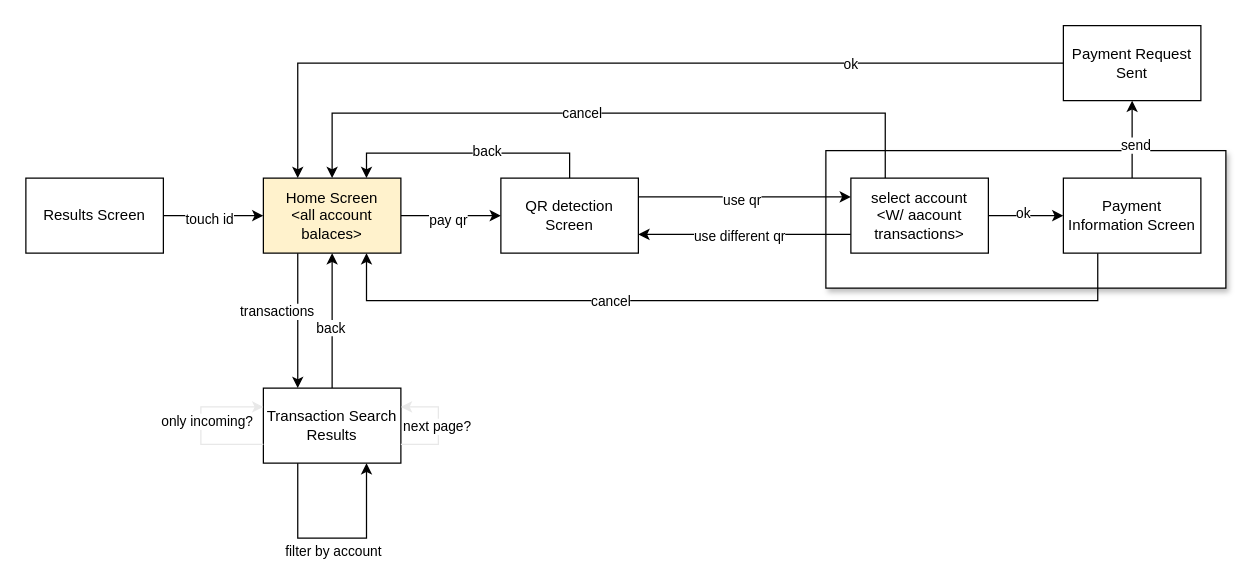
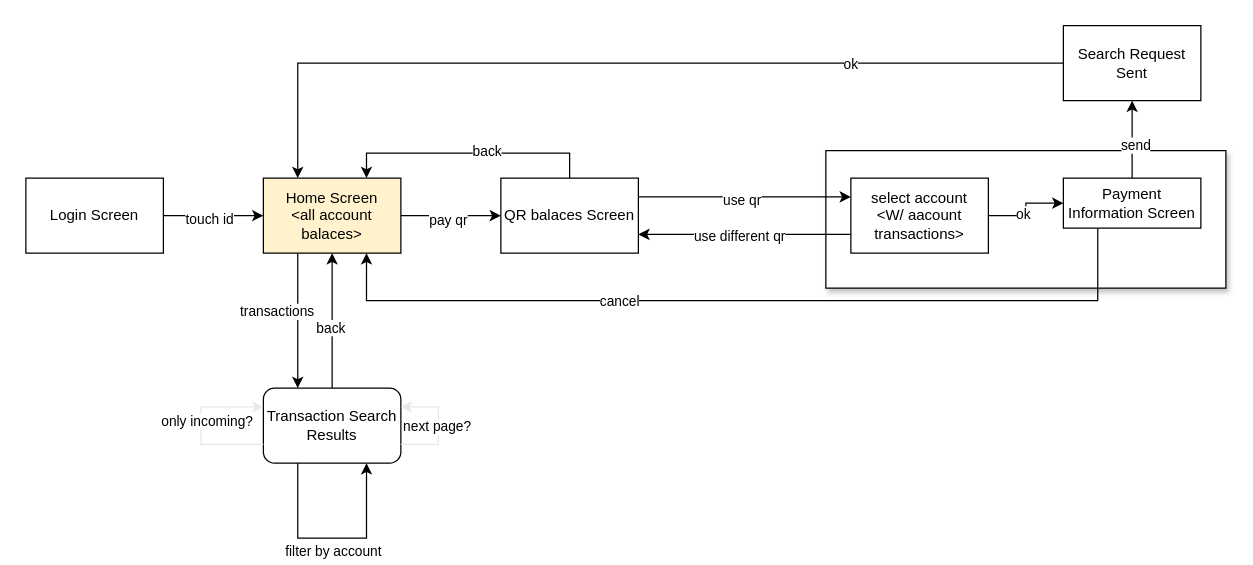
  <mxCell id="0" />
  <mxCell id="1" parent="0" />
  <mxCell id="2" value="" style="rounded=0;whiteSpace=wrap;html=1;shadow=1;" parent="1" vertex="1"><mxGeometry x="660" y="120" width="320" height="110" as="geometry" /></mxCell>
  <mxCell id="3" value="" style="edgeStyle=orthogonalEdgeStyle;rounded=0;orthogonalLoop=1;jettySize=auto;html=1;" parent="1" source="5" target="10" edge="1"><mxGeometry relative="1" as="geometry" /></mxCell>
  <mxCell id="4" value="touch id" style="edgeLabel;html=1;align=center;verticalAlign=middle;resizable=0;points=[];" parent="3" vertex="1" connectable="0"><mxGeometry x="-0.1" y="-2" relative="1" as="geometry"><mxPoint as="offset" /></mxGeometry></mxCell>
- <mxCell id="5" value="Results Screen&lt;br&gt;" style="rounded=0;whiteSpace=wrap;html=1;" parent="1" vertex="1"><mxGeometry x="20" y="142" width="110" height="60" as="geometry" /></mxCell>
+ <mxCell id="5" value="Login Screen&lt;br&gt;" style="rounded=0;whiteSpace=wrap;html=1;" parent="1" vertex="1"><mxGeometry x="20" y="142" width="110" height="60" as="geometry" /></mxCell>
  <mxCell id="6" value="" style="edgeStyle=orthogonalEdgeStyle;rounded=0;orthogonalLoop=1;jettySize=auto;html=1;" parent="1" source="10" target="18" edge="1"><mxGeometry relative="1" as="geometry" /></mxCell>
  <mxCell id="7" value="pay qr" style="edgeLabel;html=1;align=center;verticalAlign=middle;resizable=0;points=[];" parent="6" vertex="1" connectable="0"><mxGeometry x="-0.075" y="-3" relative="1" as="geometry"><mxPoint as="offset" /></mxGeometry></mxCell>
  <mxCell id="8" value="" style="edgeStyle=orthogonalEdgeStyle;rounded=0;orthogonalLoop=1;jettySize=auto;html=1;entryX=0.25;entryY=0;entryDx=0;entryDy=0;exitX=0.25;exitY=1;exitDx=0;exitDy=0;" parent="1" source="10" target="13" edge="1"><mxGeometry relative="1" as="geometry" /></mxCell>
  <mxCell id="9" value="transactions" style="edgeLabel;html=1;align=center;verticalAlign=middle;resizable=0;points=[];" parent="8" vertex="1" connectable="0"><mxGeometry x="-0.15" relative="1" as="geometry"><mxPoint x="-17.5" as="offset" /></mxGeometry></mxCell>
  <mxCell id="10" value="Home Screen&lt;br&gt;&amp;lt;all account balaces&amp;gt;" style="rounded=0;whiteSpace=wrap;html=1;fillColor=#fff2cc;" parent="1" vertex="1"><mxGeometry x="210" y="142" width="110" height="60" as="geometry" /></mxCell>
  <mxCell id="11" style="edgeStyle=orthogonalEdgeStyle;rounded=0;orthogonalLoop=1;jettySize=auto;html=1;exitX=0.5;exitY=0;exitDx=0;exitDy=0;entryX=0.5;entryY=1;entryDx=0;entryDy=0;" parent="1" source="13" target="10" edge="1"><mxGeometry relative="1" as="geometry" /></mxCell>
  <mxCell id="12" value="back" style="edgeLabel;html=1;align=center;verticalAlign=middle;resizable=0;points=[];" parent="11" vertex="1" connectable="0"><mxGeometry x="-0.1" y="3" relative="1" as="geometry"><mxPoint x="1" as="offset" /></mxGeometry></mxCell>
- <mxCell id="13" value="Transaction Search Results" style="rounded=0;whiteSpace=wrap;html=1;" parent="1" vertex="1"><mxGeometry x="210" y="310" width="110" height="60" as="geometry" /></mxCell>
+ <mxCell id="13" value="Transaction Search Results" style="whiteSpace=wrap;html=1;rounded=1;" parent="1" vertex="1"><mxGeometry x="210" y="310" width="110" height="60" as="geometry" /></mxCell>
  <mxCell id="14" style="edgeStyle=orthogonalEdgeStyle;rounded=0;orthogonalLoop=1;jettySize=auto;html=1;exitX=0.5;exitY=0;exitDx=0;exitDy=0;entryX=0.75;entryY=0;entryDx=0;entryDy=0;" parent="1" source="18" target="10" edge="1"><mxGeometry relative="1" as="geometry" /></mxCell>
  <mxCell id="15" value="back" style="edgeLabel;html=1;align=center;verticalAlign=middle;resizable=0;points=[];" parent="14" vertex="1" connectable="0"><mxGeometry x="-0.141" y="-2" relative="1" as="geometry"><mxPoint as="offset" /></mxGeometry></mxCell>
  <mxCell id="16" value="" style="edgeStyle=orthogonalEdgeStyle;rounded=0;orthogonalLoop=1;jettySize=auto;html=1;exitX=1;exitY=0.25;exitDx=0;exitDy=0;entryX=0;entryY=0.25;entryDx=0;entryDy=0;" parent="1" source="18" target="25" edge="1"><mxGeometry relative="1" as="geometry" /></mxCell>
  <mxCell id="17" value="use qr" style="edgeLabel;html=1;align=center;verticalAlign=middle;resizable=0;points=[];" parent="16" vertex="1" connectable="0"><mxGeometry x="-0.04" y="-2" relative="1" as="geometry"><mxPoint as="offset" /></mxGeometry></mxCell>
- <mxCell id="18" value="QR detection Screen" style="rounded=0;whiteSpace=wrap;html=1;" parent="1" vertex="1"><mxGeometry x="400" y="142" width="110" height="60" as="geometry" /></mxCell>
+ <mxCell id="18" value="QR balaces Screen" style="rounded=0;whiteSpace=wrap;html=1;" parent="1" vertex="1"><mxGeometry x="400" y="142" width="110" height="60" as="geometry" /></mxCell>
  <mxCell id="19" style="edgeStyle=orthogonalEdgeStyle;rounded=0;orthogonalLoop=1;jettySize=auto;html=1;exitX=1;exitY=0.5;exitDx=0;exitDy=0;entryX=0;entryY=0.5;entryDx=0;entryDy=0;" parent="1" source="25" target="30" edge="1"><mxGeometry relative="1" as="geometry" /></mxCell>
  <mxCell id="20" value="ok" style="edgeLabel;html=1;align=center;verticalAlign=middle;resizable=0;points=[];" parent="19" vertex="1" connectable="0"><mxGeometry x="-0.1" y="3" relative="1" as="geometry"><mxPoint as="offset" /></mxGeometry></mxCell>
  <mxCell id="21" style="edgeStyle=orthogonalEdgeStyle;rounded=0;orthogonalLoop=1;jettySize=auto;html=1;exitX=0;exitY=0.75;exitDx=0;exitDy=0;entryX=1;entryY=0.75;entryDx=0;entryDy=0;" parent="1" source="25" target="18" edge="1"><mxGeometry relative="1" as="geometry" /></mxCell>
  <mxCell id="22" value="use different qr" style="edgeLabel;html=1;align=center;verticalAlign=middle;resizable=0;points=[];" parent="21" vertex="1" connectable="0"><mxGeometry x="0.3" y="1" relative="1" as="geometry"><mxPoint x="21" as="offset" /></mxGeometry></mxCell>
- <mxCell id="23" style="edgeStyle=orthogonalEdgeStyle;rounded=0;orthogonalLoop=1;jettySize=auto;html=1;exitX=0.25;exitY=0;exitDx=0;exitDy=0;entryX=0.5;entryY=0;entryDx=0;entryDy=0;" parent="1" source="25" target="10" edge="1"><mxGeometry relative="1" as="geometry"><Array as="points"><mxPoint x="708" y="90" /><mxPoint x="265" y="90" /></Array></mxGeometry></mxCell>
- <mxCell id="24" value="cancel" style="edgeLabel;html=1;align=center;verticalAlign=middle;resizable=0;points=[];" parent="23" vertex="1" connectable="0"><mxGeometry x="0.085" y="-1" relative="1" as="geometry"><mxPoint x="1" as="offset" /></mxGeometry></mxCell>
  <mxCell id="25" value="select account&lt;br&gt;&amp;lt;W/ aacount transactions&amp;gt;" style="rounded=0;whiteSpace=wrap;html=1;" parent="1" vertex="1"><mxGeometry x="680" y="142" width="110" height="60" as="geometry" /></mxCell>
  <mxCell id="26" value="" style="edgeStyle=orthogonalEdgeStyle;rounded=0;orthogonalLoop=1;jettySize=auto;html=1;" parent="1" source="30" target="33" edge="1"><mxGeometry relative="1" as="geometry" /></mxCell>
  <mxCell id="27" value="send" style="edgeLabel;html=1;align=center;verticalAlign=middle;resizable=0;points=[];" parent="26" vertex="1" connectable="0"><mxGeometry x="-0.12" y="-2" relative="1" as="geometry"><mxPoint as="offset" /></mxGeometry></mxCell>
  <mxCell id="28" style="edgeStyle=orthogonalEdgeStyle;rounded=0;orthogonalLoop=1;jettySize=auto;html=1;exitX=0.25;exitY=1;exitDx=0;exitDy=0;entryX=0.75;entryY=1;entryDx=0;entryDy=0;" parent="1" source="30" target="10" edge="1"><mxGeometry relative="1" as="geometry"><Array as="points"><mxPoint x="878" y="240" /><mxPoint x="293" y="240" /></Array></mxGeometry></mxCell>
  <mxCell id="29" value="cancel" style="edgeLabel;html=1;align=center;verticalAlign=middle;resizable=0;points=[];" parent="28" vertex="1" connectable="0"><mxGeometry x="0.298" relative="1" as="geometry"><mxPoint x="1" as="offset" /></mxGeometry></mxCell>
- <mxCell id="30" value="Payment Information Screen" style="rounded=0;whiteSpace=wrap;html=1;" parent="1" vertex="1"><mxGeometry x="850" y="142" width="110" height="60" as="geometry" /></mxCell>
+ <mxCell id="30" value="Payment Information Screen" style="rounded=0;whiteSpace=wrap;html=1;" parent="1" vertex="1"><mxGeometry x="850" y="142" width="110" height="40" as="geometry" /></mxCell>
  <mxCell id="31" style="edgeStyle=orthogonalEdgeStyle;rounded=0;orthogonalLoop=1;jettySize=auto;html=1;exitX=0;exitY=0.5;exitDx=0;exitDy=0;entryX=0.25;entryY=0;entryDx=0;entryDy=0;" parent="1" source="33" target="10" edge="1"><mxGeometry relative="1" as="geometry" /></mxCell>
  <mxCell id="32" value="ok" style="edgeLabel;html=1;align=center;verticalAlign=middle;resizable=0;points=[];" parent="31" vertex="1" connectable="0"><mxGeometry x="-0.514" relative="1" as="geometry"><mxPoint as="offset" /></mxGeometry></mxCell>
- <mxCell id="33" value="Payment Request Sent" style="rounded=0;whiteSpace=wrap;html=1;" parent="1" vertex="1"><mxGeometry x="850" width="110" height="60" as="geometry" y="20" /></mxCell>
+ <mxCell id="33" value="Search Request Sent" style="rounded=0;whiteSpace=wrap;html=1;" parent="1" vertex="1"><mxGeometry x="850" width="110" height="60" as="geometry" y="20" /></mxCell>
  <mxCell id="34" style="edgeStyle=orthogonalEdgeStyle;rounded=0;orthogonalLoop=1;jettySize=auto;html=1;exitX=0.25;exitY=1;exitDx=0;exitDy=0;entryX=0.75;entryY=1;entryDx=0;entryDy=0;" parent="1" source="13" target="13" edge="1"><mxGeometry relative="1" as="geometry"><Array as="points"><mxPoint x="238" y="430" /><mxPoint x="293" y="430" /></Array></mxGeometry></mxCell>
  <mxCell id="35" value="filter by account" style="edgeLabel;html=1;align=center;verticalAlign=middle;resizable=0;points=[];" parent="34" vertex="1" connectable="0"><mxGeometry x="-0.579" y="12" relative="1" as="geometry"><mxPoint x="15.5" y="33" as="offset" /></mxGeometry></mxCell>
  <mxCell id="36" style="edgeStyle=orthogonalEdgeStyle;rounded=0;orthogonalLoop=1;jettySize=auto;html=1;exitX=1;exitY=0.75;exitDx=0;exitDy=0;entryX=1;entryY=0.25;entryDx=0;entryDy=0;strokeColor=#E8E8E8;" parent="1" source="13" target="13" edge="1"><mxGeometry relative="1" as="geometry"><Array as="points"><mxPoint x="350" y="355" /><mxPoint x="350" y="325" /></Array></mxGeometry></mxCell>
  <mxCell id="37" value="next page?" style="edgeLabel;html=1;align=center;verticalAlign=middle;resizable=0;points=[];" parent="36" vertex="1" connectable="0"><mxGeometry y="2" relative="1" as="geometry"><mxPoint as="offset" /></mxGeometry></mxCell>
  <mxCell id="38" style="edgeStyle=orthogonalEdgeStyle;rounded=0;orthogonalLoop=1;jettySize=auto;html=1;exitX=0;exitY=0.75;exitDx=0;exitDy=0;entryX=0;entryY=0.25;entryDx=0;entryDy=0;strokeColor=#E8E8E8;" parent="1" source="13" target="13" edge="1"><mxGeometry relative="1" as="geometry"><Array as="points"><mxPoint x="160" y="355" /><mxPoint x="160" y="325" /></Array></mxGeometry></mxCell>
  <mxCell id="39" value="only incoming?" style="edgeLabel;html=1;align=center;verticalAlign=middle;resizable=0;points=[];" parent="38" vertex="1" connectable="0"><mxGeometry x="0.061" y="-4" relative="1" as="geometry"><mxPoint as="offset" /></mxGeometry></mxCell>
